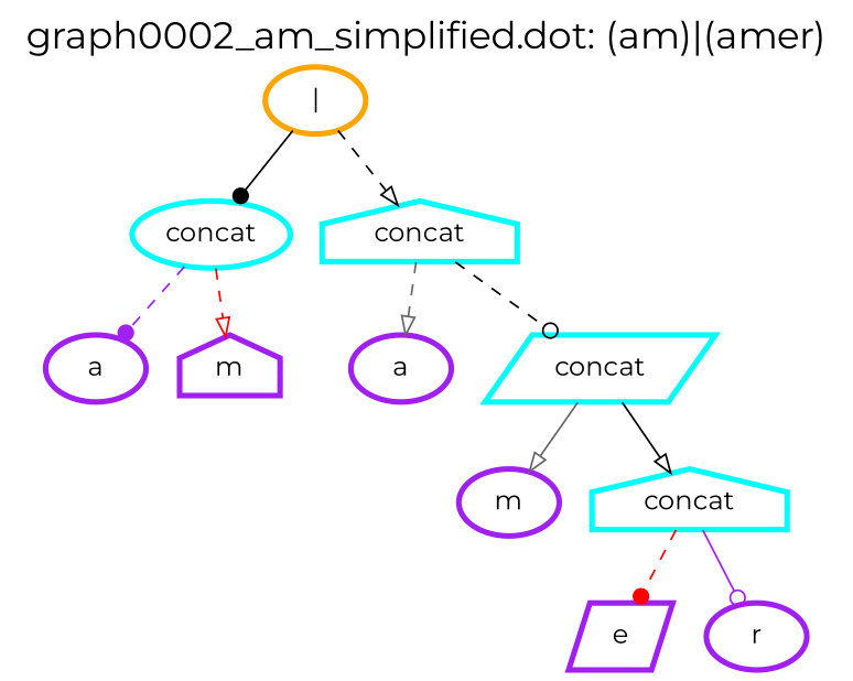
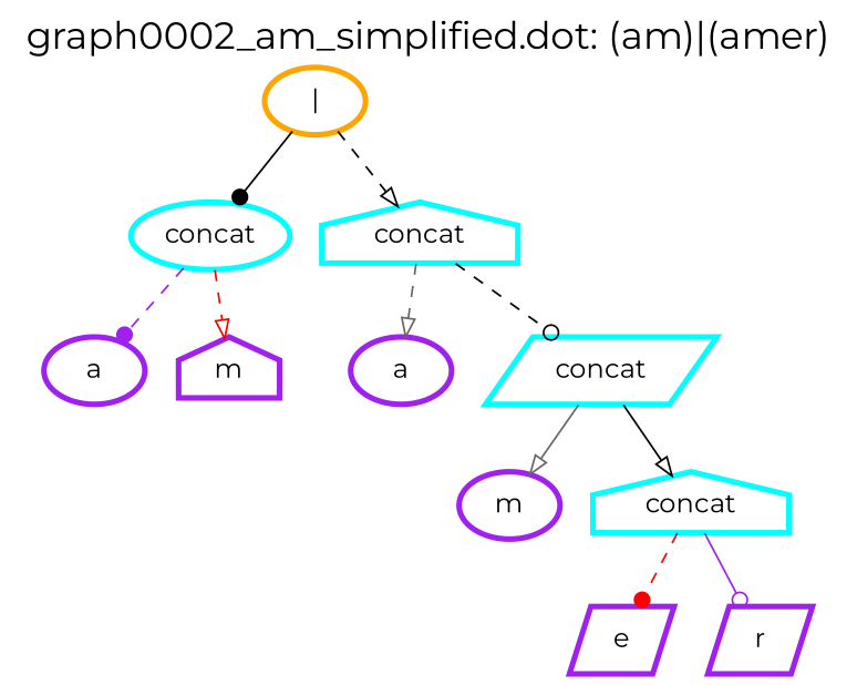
  digraph {
    fontname=Montserrat
    fontsize=20
    label="graph0002_am_simplified.dot: (am)|(amer)"
    labelloc=t
    node [color=purple penwidth=3 shape=ellipse fontname=Montserrat]
    edge [color=black style=dashed arrowhead=onormal fontname=Montserrat]
    n1 [color=orange label="|"]
    n2 [color=cyan label=concat]
    n3 [color=cyan label=concat shape=house]
    n4 [label=a]
    n5 [label=m shape=house]
    n6 [label=a]
    n7 [color=cyan label=concat shape=parallelogram]
    n8 [label=m]
    n9 [color=cyan label=concat shape=house]
    n10 [label=e shape=parallelogram]
-   n11 [label=r]
+   n11 [label=r shape=parallelogram]
    n1 -> n2 [style=solid arrowhead=dot]
    n1 -> n3
    n2 -> n4 [color=purple arrowhead=dot]
    n2 -> n5 [color=red]
    n3 -> n6 [color=gray40]
    n3 -> n7 [arrowhead=odot]
    n7 -> n8 [color=gray40 style=solid]
    n7 -> n9 [style=solid]
    n9 -> n10 [color=red arrowhead=dot]
    n9 -> n11 [color=purple style=solid arrowhead=odot]
  }
